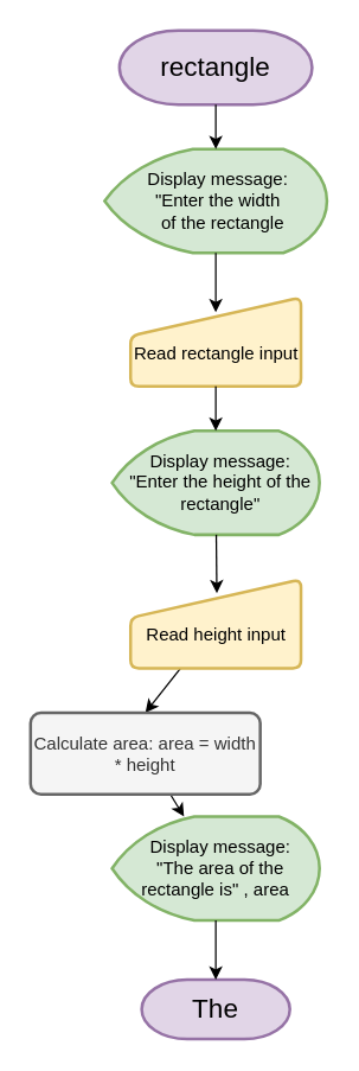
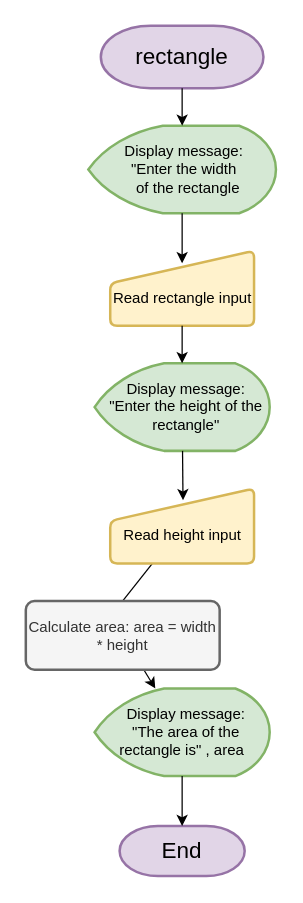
  <mxCell id="0" />
  <mxCell id="1" parent="0" />
  <mxCell id="2" value="&lt;font style=&quot;font-size: 18px;&quot;&gt;rectangle&lt;/font&gt;" style="strokeWidth=2;html=1;shape=mxgraph.flowchart.terminator;whiteSpace=wrap;fillColor=#e1d5e7;strokeColor=#9673a6;" vertex="1" parent="1"><mxGeometry x="80" y="20" width="130" height="50" as="geometry" /></mxCell>
  <mxCell id="3" value="&amp;nbsp; Display message:&amp;nbsp;&lt;div&gt;&amp;nbsp; &quot;Enter the width&amp;nbsp;&lt;/div&gt;&lt;div&gt;&amp;nbsp; &amp;nbsp;of the rectangle&lt;/div&gt;" style="strokeWidth=2;html=1;shape=mxgraph.flowchart.display;whiteSpace=wrap;fillColor=#d5e8d4;strokeColor=#82b366;" vertex="1" parent="1"><mxGeometry x="70" y="100" width="150" height="70" as="geometry" /></mxCell>
  <mxCell id="4" style="edgeStyle=none;html=1;entryX=0.5;entryY=0;entryDx=0;entryDy=0;entryPerimeter=0;" edge="1" parent="1" source="2" target="3"><mxGeometry relative="1" as="geometry" /></mxCell>
  <mxCell id="5" value="&lt;div&gt;&lt;br&gt;&lt;/div&gt;&lt;div&gt;Read rectangle input&lt;/div&gt;" style="html=1;strokeWidth=2;shape=manualInput;whiteSpace=wrap;rounded=1;size=26;arcSize=11;fillColor=#fff2cc;strokeColor=#d6b656;" vertex="1" parent="1"><mxGeometry x="87.5" y="200" width="115" height="60" as="geometry" /></mxCell>
  <mxCell id="6" value="&lt;div&gt;&lt;span style=&quot;background-color: transparent;&quot;&gt;&amp;nbsp; Display message:&lt;/span&gt;&lt;/div&gt;&lt;div&gt;&lt;div&gt;&amp;nbsp; &quot;Enter the height of the&lt;/div&gt;&lt;div&gt;&amp;nbsp; rectangle&quot;&lt;/div&gt;&lt;/div&gt;" style="strokeWidth=2;html=1;shape=mxgraph.flowchart.display;whiteSpace=wrap;fillColor=#d5e8d4;strokeColor=#82b366;" vertex="1" parent="1"><mxGeometry x="75" y="290" width="140" height="70" as="geometry" /></mxCell>
- <mxCell id="7" style="edgeStyle=none;html=1;entryX=0.5;entryY=0;entryDx=0;entryDy=0;" edge="1" parent="1" source="8" target="10"><mxGeometry relative="1" as="geometry" /></mxCell>
+ <mxCell id="7" style="edgeStyle=none;html=1;entryX=0.5;entryY=0;entryDx=0;entryDy=0;endArrow=none;" edge="1" parent="1" source="8" target="10"><mxGeometry relative="1" as="geometry" /></mxCell>
  <mxCell id="8" value="&lt;div&gt;&lt;br&gt;&lt;/div&gt;&lt;div&gt;Read height input&lt;/div&gt;" style="html=1;strokeWidth=2;shape=manualInput;whiteSpace=wrap;rounded=1;size=26;arcSize=11;fillColor=#fff2cc;strokeColor=#d6b656;" vertex="1" parent="1"><mxGeometry x="87.5" y="390" width="115" height="60" as="geometry" /></mxCell>
  <mxCell id="9" value="" style="edgeStyle=none;html=1;" edge="1" parent="1" source="10" target="11"><mxGeometry relative="1" as="geometry" /></mxCell>
  <mxCell id="10" value="Calculate area: area = width * height" style="rounded=1;whiteSpace=wrap;html=1;absoluteArcSize=1;arcSize=14;strokeWidth=2;fillColor=#f5f5f5;strokeColor=#666666;fontColor=#333333;" vertex="1" parent="1"><mxGeometry x="20" y="480" width="155" height="55" as="geometry" /></mxCell>
  <mxCell id="11" value="&lt;div&gt;&lt;span style=&quot;background-color: transparent;&quot;&gt;&amp;nbsp; Display message:&lt;/span&gt;&lt;/div&gt;&lt;div&gt;&lt;div&gt;&amp;nbsp; &quot;The area of the&lt;/div&gt;&lt;div&gt;&lt;span style=&quot;background-color: transparent;&quot;&gt;rectangle is&quot; , area&lt;/span&gt;&lt;/div&gt;&lt;/div&gt;" style="strokeWidth=2;html=1;shape=mxgraph.flowchart.display;whiteSpace=wrap;fillColor=#d5e8d4;strokeColor=#82b366;" vertex="1" parent="1"><mxGeometry x="75" y="550" width="140" height="70" as="geometry" /></mxCell>
- <mxCell id="12" value="&lt;font style=&quot;font-size: 18px;&quot;&gt;The&lt;/font&gt;" style="strokeWidth=2;html=1;shape=mxgraph.flowchart.terminator;whiteSpace=wrap;fillColor=#e1d5e7;strokeColor=#9673a6;" vertex="1" parent="1"><mxGeometry x="95" y="660" width="100" height="40" as="geometry" /></mxCell>
+ <mxCell id="12" value="&lt;font style=&quot;font-size: 18px;&quot;&gt;End&lt;/font&gt;" style="strokeWidth=2;html=1;shape=mxgraph.flowchart.terminator;whiteSpace=wrap;fillColor=#e1d5e7;strokeColor=#9673a6;" vertex="1" parent="1"><mxGeometry x="95" y="660" width="100" height="40" as="geometry" /></mxCell>
  <mxCell id="13" style="edgeStyle=none;html=1;entryX=0.5;entryY=0.167;entryDx=0;entryDy=0;entryPerimeter=0;" edge="1" parent="1" source="3" target="5"><mxGeometry relative="1" as="geometry" /></mxCell>
  <mxCell id="14" style="edgeStyle=none;html=1;entryX=0.5;entryY=0;entryDx=0;entryDy=0;entryPerimeter=0;" edge="1" parent="1" source="5" target="6"><mxGeometry relative="1" as="geometry" /></mxCell>
  <mxCell id="15" style="edgeStyle=none;html=1;entryX=0.506;entryY=0.157;entryDx=0;entryDy=0;entryPerimeter=0;" edge="1" parent="1" source="6" target="8"><mxGeometry relative="1" as="geometry" /></mxCell>
  <mxCell id="16" style="edgeStyle=none;html=1;entryX=0.5;entryY=0;entryDx=0;entryDy=0;entryPerimeter=0;" edge="1" parent="1" source="11" target="12"><mxGeometry relative="1" as="geometry" /></mxCell>
